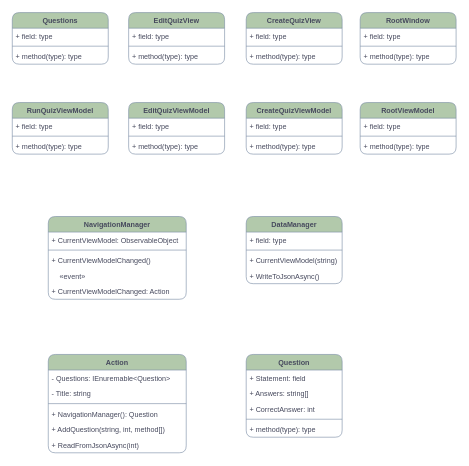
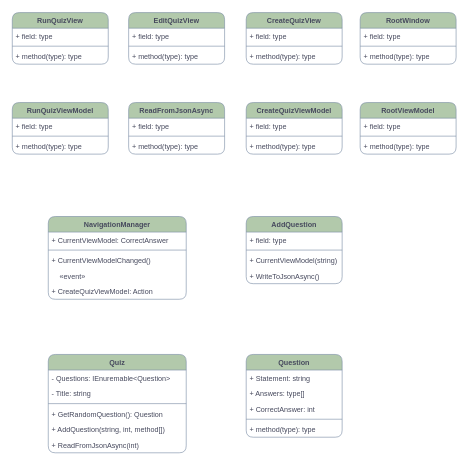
  <mxCell id="0" />
  <mxCell id="1" parent="0" />
- <mxCell id="2" value="Questions" style="swimlane;fontStyle=1;align=center;verticalAlign=top;childLayout=stackLayout;horizontal=1;startSize=26;horizontalStack=0;resizeParent=1;resizeParentMax=0;resizeLast=0;collapsible=1;marginBottom=0;rounded=1;fillColor=#B2C9AB;strokeColor=#788AA3;fontColor=#46495D;" parent="1" vertex="1"><mxGeometry x="20" y="20" width="160" height="86" as="geometry" /></mxCell>
+ <mxCell id="2" value="RunQuizView" style="swimlane;fontStyle=1;align=center;verticalAlign=top;childLayout=stackLayout;horizontal=1;startSize=26;horizontalStack=0;resizeParent=1;resizeParentMax=0;resizeLast=0;collapsible=1;marginBottom=0;rounded=1;fillColor=#B2C9AB;strokeColor=#788AA3;fontColor=#46495D;" parent="1" vertex="1"><mxGeometry x="20" y="20" width="160" height="86" as="geometry" /></mxCell>
  <mxCell id="3" value="+ field: type" style="text;strokeColor=none;fillColor=none;align=left;verticalAlign=top;spacingLeft=4;spacingRight=4;overflow=hidden;rotatable=0;points=[[0,0.5],[1,0.5]];portConstraint=eastwest;rounded=1;fontColor=#46495D;" parent="2" vertex="1"><mxGeometry y="26" width="160" height="26" as="geometry" /></mxCell>
  <mxCell id="4" value="" style="line;strokeWidth=1;fillColor=none;align=left;verticalAlign=middle;spacingTop=-1;spacingLeft=3;spacingRight=3;rotatable=0;labelPosition=right;points=[];portConstraint=eastwest;strokeColor=#788AA3;rounded=1;fontColor=#46495D;" parent="2" vertex="1"><mxGeometry y="52" width="160" height="8" as="geometry" /></mxCell>
  <mxCell id="5" value="+ method(type): type" style="text;strokeColor=none;fillColor=none;align=left;verticalAlign=top;spacingLeft=4;spacingRight=4;overflow=hidden;rotatable=0;points=[[0,0.5],[1,0.5]];portConstraint=eastwest;rounded=1;fontColor=#46495D;" parent="2" vertex="1"><mxGeometry y="60" width="160" height="26" as="geometry" /></mxCell>
  <mxCell id="6" value="RunQuizViewModel" style="swimlane;fontStyle=1;align=center;verticalAlign=top;childLayout=stackLayout;horizontal=1;startSize=26;horizontalStack=0;resizeParent=1;resizeParentMax=0;resizeLast=0;collapsible=1;marginBottom=0;rounded=1;fillColor=#B2C9AB;strokeColor=#788AA3;fontColor=#46495D;" parent="1" vertex="1"><mxGeometry x="20" y="170" width="160" height="86" as="geometry" /></mxCell>
  <mxCell id="7" value="+ field: type" style="text;strokeColor=none;fillColor=none;align=left;verticalAlign=top;spacingLeft=4;spacingRight=4;overflow=hidden;rotatable=0;points=[[0,0.5],[1,0.5]];portConstraint=eastwest;rounded=1;fontColor=#46495D;" parent="6" vertex="1"><mxGeometry y="26" width="160" height="26" as="geometry" /></mxCell>
  <mxCell id="8" value="" style="line;strokeWidth=1;fillColor=none;align=left;verticalAlign=middle;spacingTop=-1;spacingLeft=3;spacingRight=3;rotatable=0;labelPosition=right;points=[];portConstraint=eastwest;strokeColor=#788AA3;rounded=1;fontColor=#46495D;" parent="6" vertex="1"><mxGeometry y="52" width="160" height="8" as="geometry" /></mxCell>
  <mxCell id="9" value="+ method(type): type" style="text;strokeColor=none;fillColor=none;align=left;verticalAlign=top;spacingLeft=4;spacingRight=4;overflow=hidden;rotatable=0;points=[[0,0.5],[1,0.5]];portConstraint=eastwest;rounded=1;fontColor=#46495D;" parent="6" vertex="1"><mxGeometry y="60" width="160" height="26" as="geometry" /></mxCell>
  <mxCell id="10" value="EditQuizView" style="swimlane;fontStyle=1;align=center;verticalAlign=top;childLayout=stackLayout;horizontal=1;startSize=26;horizontalStack=0;resizeParent=1;resizeParentMax=0;resizeLast=0;collapsible=1;marginBottom=0;rounded=1;fillColor=#B2C9AB;strokeColor=#788AA3;fontColor=#46495D;" parent="1" vertex="1"><mxGeometry x="214" y="20" width="160" height="86" as="geometry" /></mxCell>
  <mxCell id="11" value="+ field: type" style="text;strokeColor=none;fillColor=none;align=left;verticalAlign=top;spacingLeft=4;spacingRight=4;overflow=hidden;rotatable=0;points=[[0,0.5],[1,0.5]];portConstraint=eastwest;rounded=1;fontColor=#46495D;" parent="10" vertex="1"><mxGeometry y="26" width="160" height="26" as="geometry" /></mxCell>
  <mxCell id="12" value="" style="line;strokeWidth=1;fillColor=none;align=left;verticalAlign=middle;spacingTop=-1;spacingLeft=3;spacingRight=3;rotatable=0;labelPosition=right;points=[];portConstraint=eastwest;strokeColor=#788AA3;rounded=1;fontColor=#46495D;" parent="10" vertex="1"><mxGeometry y="52" width="160" height="8" as="geometry" /></mxCell>
  <mxCell id="13" value="+ method(type): type" style="text;strokeColor=none;fillColor=none;align=left;verticalAlign=top;spacingLeft=4;spacingRight=4;overflow=hidden;rotatable=0;points=[[0,0.5],[1,0.5]];portConstraint=eastwest;rounded=1;fontColor=#46495D;" parent="10" vertex="1"><mxGeometry y="60" width="160" height="26" as="geometry" /></mxCell>
- <mxCell id="14" value="EditQuizViewModel" style="swimlane;fontStyle=1;align=center;verticalAlign=top;childLayout=stackLayout;horizontal=1;startSize=26;horizontalStack=0;resizeParent=1;resizeParentMax=0;resizeLast=0;collapsible=1;marginBottom=0;rounded=1;fillColor=#B2C9AB;strokeColor=#788AA3;fontColor=#46495D;" parent="1" vertex="1"><mxGeometry x="214" y="170" width="160" height="86" as="geometry" /></mxCell>
+ <mxCell id="14" value="ReadFromJsonAsync" style="swimlane;fontStyle=1;align=center;verticalAlign=top;childLayout=stackLayout;horizontal=1;startSize=26;horizontalStack=0;resizeParent=1;resizeParentMax=0;resizeLast=0;collapsible=1;marginBottom=0;rounded=1;fillColor=#B2C9AB;strokeColor=#788AA3;fontColor=#46495D;" parent="1" vertex="1"><mxGeometry x="214" y="170" width="160" height="86" as="geometry" /></mxCell>
  <mxCell id="15" value="+ field: type" style="text;strokeColor=none;fillColor=none;align=left;verticalAlign=top;spacingLeft=4;spacingRight=4;overflow=hidden;rotatable=0;points=[[0,0.5],[1,0.5]];portConstraint=eastwest;rounded=1;fontColor=#46495D;" parent="14" vertex="1"><mxGeometry y="26" width="160" height="26" as="geometry" /></mxCell>
  <mxCell id="16" value="" style="line;strokeWidth=1;fillColor=none;align=left;verticalAlign=middle;spacingTop=-1;spacingLeft=3;spacingRight=3;rotatable=0;labelPosition=right;points=[];portConstraint=eastwest;strokeColor=#788AA3;rounded=1;fontColor=#46495D;" parent="14" vertex="1"><mxGeometry y="52" width="160" height="8" as="geometry" /></mxCell>
  <mxCell id="17" value="+ method(type): type" style="text;strokeColor=none;fillColor=none;align=left;verticalAlign=top;spacingLeft=4;spacingRight=4;overflow=hidden;rotatable=0;points=[[0,0.5],[1,0.5]];portConstraint=eastwest;rounded=1;fontColor=#46495D;" parent="14" vertex="1"><mxGeometry y="60" width="160" height="26" as="geometry" /></mxCell>
  <mxCell id="18" value="CreateQuizView" style="swimlane;fontStyle=1;align=center;verticalAlign=top;childLayout=stackLayout;horizontal=1;startSize=26;horizontalStack=0;resizeParent=1;resizeParentMax=0;resizeLast=0;collapsible=1;marginBottom=0;rounded=1;fillColor=#B2C9AB;strokeColor=#788AA3;fontColor=#46495D;" parent="1" vertex="1"><mxGeometry x="410" y="20" width="160" height="86" as="geometry" /></mxCell>
  <mxCell id="19" value="+ field: type" style="text;strokeColor=none;fillColor=none;align=left;verticalAlign=top;spacingLeft=4;spacingRight=4;overflow=hidden;rotatable=0;points=[[0,0.5],[1,0.5]];portConstraint=eastwest;rounded=1;fontColor=#46495D;" parent="18" vertex="1"><mxGeometry y="26" width="160" height="26" as="geometry" /></mxCell>
  <mxCell id="20" value="" style="line;strokeWidth=1;fillColor=none;align=left;verticalAlign=middle;spacingTop=-1;spacingLeft=3;spacingRight=3;rotatable=0;labelPosition=right;points=[];portConstraint=eastwest;strokeColor=#788AA3;rounded=1;fontColor=#46495D;" parent="18" vertex="1"><mxGeometry y="52" width="160" height="8" as="geometry" /></mxCell>
  <mxCell id="21" value="+ method(type): type" style="text;strokeColor=none;fillColor=none;align=left;verticalAlign=top;spacingLeft=4;spacingRight=4;overflow=hidden;rotatable=0;points=[[0,0.5],[1,0.5]];portConstraint=eastwest;rounded=1;fontColor=#46495D;" parent="18" vertex="1"><mxGeometry y="60" width="160" height="26" as="geometry" /></mxCell>
  <mxCell id="22" value="CreateQuizViewModel" style="swimlane;fontStyle=1;align=center;verticalAlign=top;childLayout=stackLayout;horizontal=1;startSize=26;horizontalStack=0;resizeParent=1;resizeParentMax=0;resizeLast=0;collapsible=1;marginBottom=0;rounded=1;fillColor=#B2C9AB;strokeColor=#788AA3;fontColor=#46495D;" parent="1" vertex="1"><mxGeometry x="410" y="170" width="160" height="86" as="geometry" /></mxCell>
  <mxCell id="23" value="+ field: type" style="text;strokeColor=none;fillColor=none;align=left;verticalAlign=top;spacingLeft=4;spacingRight=4;overflow=hidden;rotatable=0;points=[[0,0.5],[1,0.5]];portConstraint=eastwest;rounded=1;fontColor=#46495D;" parent="22" vertex="1"><mxGeometry y="26" width="160" height="26" as="geometry" /></mxCell>
  <mxCell id="24" value="" style="line;strokeWidth=1;fillColor=none;align=left;verticalAlign=middle;spacingTop=-1;spacingLeft=3;spacingRight=3;rotatable=0;labelPosition=right;points=[];portConstraint=eastwest;strokeColor=#788AA3;rounded=1;fontColor=#46495D;" parent="22" vertex="1"><mxGeometry y="52" width="160" height="8" as="geometry" /></mxCell>
  <mxCell id="25" value="+ method(type): type" style="text;strokeColor=none;fillColor=none;align=left;verticalAlign=top;spacingLeft=4;spacingRight=4;overflow=hidden;rotatable=0;points=[[0,0.5],[1,0.5]];portConstraint=eastwest;rounded=1;fontColor=#46495D;" parent="22" vertex="1"><mxGeometry y="60" width="160" height="26" as="geometry" /></mxCell>
- <mxCell id="26" value="Action" style="swimlane;fontStyle=1;align=center;verticalAlign=top;childLayout=stackLayout;horizontal=1;startSize=26;horizontalStack=0;resizeParent=1;resizeParentMax=0;resizeLast=0;collapsible=1;marginBottom=0;rounded=1;fillColor=#B2C9AB;strokeColor=#788AA3;fontColor=#46495D;" parent="1" vertex="1"><mxGeometry x="80" y="590" width="230" height="164" as="geometry" /></mxCell>
+ <mxCell id="26" value="Quiz" style="swimlane;fontStyle=1;align=center;verticalAlign=top;childLayout=stackLayout;horizontal=1;startSize=26;horizontalStack=0;resizeParent=1;resizeParentMax=0;resizeLast=0;collapsible=1;marginBottom=0;rounded=1;fillColor=#B2C9AB;strokeColor=#788AA3;fontColor=#46495D;" parent="1" vertex="1"><mxGeometry x="80" y="590" width="230" height="164" as="geometry" /></mxCell>
  <mxCell id="27" value="- Questions: IEnuremable&lt;Question&gt;    " style="text;strokeColor=none;fillColor=none;align=left;verticalAlign=top;spacingLeft=4;spacingRight=4;overflow=hidden;rotatable=0;points=[[0,0.5],[1,0.5]];portConstraint=eastwest;rounded=1;fontColor=#46495D;" parent="26" vertex="1"><mxGeometry y="26" width="230" height="26" as="geometry" /></mxCell>
  <mxCell id="28" value="- Title: string" style="text;strokeColor=none;fillColor=none;align=left;verticalAlign=top;spacingLeft=4;spacingRight=4;overflow=hidden;rotatable=0;points=[[0,0.5],[1,0.5]];portConstraint=eastwest;rounded=1;fontColor=#46495D;" vertex="1" parent="26"><mxGeometry y="52" width="230" height="26" as="geometry" /></mxCell>
  <mxCell id="29" value="" style="line;strokeWidth=1;fillColor=none;align=left;verticalAlign=middle;spacingTop=-1;spacingLeft=3;spacingRight=3;rotatable=0;labelPosition=right;points=[];portConstraint=eastwest;strokeColor=#788AA3;rounded=1;fontColor=#46495D;" parent="26" vertex="1"><mxGeometry y="78" width="230" height="8" as="geometry" /></mxCell>
- <mxCell id="30" value="+ NavigationManager(): Question" style="text;strokeColor=none;fillColor=none;align=left;verticalAlign=top;spacingLeft=4;spacingRight=4;overflow=hidden;rotatable=0;points=[[0,0.5],[1,0.5]];portConstraint=eastwest;rounded=1;fontColor=#46495D;" vertex="1" parent="26"><mxGeometry y="86" width="230" height="26" as="geometry" /></mxCell>
+ <mxCell id="30" value="+ GetRandomQuestion(): Question" style="text;strokeColor=none;fillColor=none;align=left;verticalAlign=top;spacingLeft=4;spacingRight=4;overflow=hidden;rotatable=0;points=[[0,0.5],[1,0.5]];portConstraint=eastwest;rounded=1;fontColor=#46495D;" vertex="1" parent="26"><mxGeometry y="86" width="230" height="26" as="geometry" /></mxCell>
  <mxCell id="31" value="+ AddQuestion(string, int, method[])" style="text;strokeColor=none;fillColor=none;align=left;verticalAlign=top;spacingLeft=4;spacingRight=4;overflow=hidden;rotatable=0;points=[[0,0.5],[1,0.5]];portConstraint=eastwest;rounded=1;fontColor=#46495D;" vertex="1" parent="26"><mxGeometry y="112" width="230" height="26" as="geometry" /></mxCell>
  <mxCell id="32" value="+ ReadFromJsonAsync(int)" style="text;strokeColor=none;fillColor=none;align=left;verticalAlign=top;spacingLeft=4;spacingRight=4;overflow=hidden;rotatable=0;points=[[0,0.5],[1,0.5]];portConstraint=eastwest;rounded=1;fontColor=#46495D;" parent="26" vertex="1"><mxGeometry y="138" width="230" height="26" as="geometry" /></mxCell>
  <mxCell id="33" value="Question" style="swimlane;fontStyle=1;align=center;verticalAlign=top;childLayout=stackLayout;horizontal=1;startSize=26;horizontalStack=0;resizeParent=1;resizeParentMax=0;resizeLast=0;collapsible=1;marginBottom=0;rounded=1;fillColor=#B2C9AB;strokeColor=#788AA3;fontColor=#46495D;" parent="1" vertex="1"><mxGeometry x="410" y="590" width="160" height="138" as="geometry" /></mxCell>
- <mxCell id="34" value="+ Statement: field" style="text;strokeColor=none;fillColor=none;align=left;verticalAlign=top;spacingLeft=4;spacingRight=4;overflow=hidden;rotatable=0;points=[[0,0.5],[1,0.5]];portConstraint=eastwest;rounded=1;fontColor=#46495D;" vertex="1" parent="33"><mxGeometry y="26" width="160" height="26" as="geometry" /></mxCell>
- <mxCell id="35" value="+ Answers: string[]    " style="text;strokeColor=none;fillColor=none;align=left;verticalAlign=top;spacingLeft=4;spacingRight=4;overflow=hidden;rotatable=0;points=[[0,0.5],[1,0.5]];portConstraint=eastwest;rounded=1;fontColor=#46495D;" vertex="1" parent="33"><mxGeometry y="52" width="160" height="26" as="geometry" /></mxCell>
+ <mxCell id="34" value="+ Statement: string" style="text;strokeColor=none;fillColor=none;align=left;verticalAlign=top;spacingLeft=4;spacingRight=4;overflow=hidden;rotatable=0;points=[[0,0.5],[1,0.5]];portConstraint=eastwest;rounded=1;fontColor=#46495D;" vertex="1" parent="33"><mxGeometry y="26" width="160" height="26" as="geometry" /></mxCell>
+ <mxCell id="35" value="+ Answers: type[]    " style="text;strokeColor=none;fillColor=none;align=left;verticalAlign=top;spacingLeft=4;spacingRight=4;overflow=hidden;rotatable=0;points=[[0,0.5],[1,0.5]];portConstraint=eastwest;rounded=1;fontColor=#46495D;" vertex="1" parent="33"><mxGeometry y="52" width="160" height="26" as="geometry" /></mxCell>
  <mxCell id="36" value="+ CorrectAnswer: int" style="text;strokeColor=none;fillColor=none;align=left;verticalAlign=top;spacingLeft=4;spacingRight=4;overflow=hidden;rotatable=0;points=[[0,0.5],[1,0.5]];portConstraint=eastwest;rounded=1;fontColor=#46495D;" parent="33" vertex="1"><mxGeometry y="78" width="160" height="26" as="geometry" /></mxCell>
  <mxCell id="37" value="" style="line;strokeWidth=1;fillColor=none;align=left;verticalAlign=middle;spacingTop=-1;spacingLeft=3;spacingRight=3;rotatable=0;labelPosition=right;points=[];portConstraint=eastwest;strokeColor=#788AA3;rounded=1;fontColor=#46495D;" parent="33" vertex="1"><mxGeometry y="104" width="160" height="8" as="geometry" /></mxCell>
  <mxCell id="38" value="+ method(type): type" style="text;strokeColor=none;fillColor=none;align=left;verticalAlign=top;spacingLeft=4;spacingRight=4;overflow=hidden;rotatable=0;points=[[0,0.5],[1,0.5]];portConstraint=eastwest;rounded=1;fontColor=#46495D;" parent="33" vertex="1"><mxGeometry y="112" width="160" height="26" as="geometry" /></mxCell>
  <mxCell id="39" value="NavigationManager" style="swimlane;fontStyle=1;align=center;verticalAlign=top;childLayout=stackLayout;horizontal=1;startSize=26;horizontalStack=0;resizeParent=1;resizeParentMax=0;resizeLast=0;collapsible=1;marginBottom=0;rounded=1;fillColor=#B2C9AB;strokeColor=#788AA3;fontColor=#46495D;" vertex="1" parent="1"><mxGeometry x="80" y="360" width="230" height="138" as="geometry" /></mxCell>
- <mxCell id="40" value="+ CurrentViewModel: ObservableObject" style="text;strokeColor=none;fillColor=none;align=left;verticalAlign=top;spacingLeft=4;spacingRight=4;overflow=hidden;rotatable=0;points=[[0,0.5],[1,0.5]];portConstraint=eastwest;rounded=1;fontColor=#46495D;" vertex="1" parent="39"><mxGeometry y="26" width="230" height="26" as="geometry" /></mxCell>
+ <mxCell id="40" value="+ CurrentViewModel: CorrectAnswer" style="text;strokeColor=none;fillColor=none;align=left;verticalAlign=top;spacingLeft=4;spacingRight=4;overflow=hidden;rotatable=0;points=[[0,0.5],[1,0.5]];portConstraint=eastwest;rounded=1;fontColor=#46495D;" vertex="1" parent="39"><mxGeometry y="26" width="230" height="26" as="geometry" /></mxCell>
  <mxCell id="41" value="" style="line;strokeWidth=1;fillColor=none;align=left;verticalAlign=middle;spacingTop=-1;spacingLeft=3;spacingRight=3;rotatable=0;labelPosition=right;points=[];portConstraint=eastwest;strokeColor=#788AA3;rounded=1;fontColor=#46495D;" vertex="1" parent="39"><mxGeometry y="52" width="230" height="8" as="geometry" /></mxCell>
  <mxCell id="42" value="+ CurrentViewModelChanged()" style="text;strokeColor=none;fillColor=none;align=left;verticalAlign=top;spacingLeft=4;spacingRight=4;overflow=hidden;rotatable=0;points=[[0,0.5],[1,0.5]];portConstraint=eastwest;rounded=1;fontColor=#46495D;" vertex="1" parent="39"><mxGeometry y="60" width="230" height="26" as="geometry" /></mxCell>
  <mxCell id="43" value="    «event»" style="text;strokeColor=none;fillColor=none;align=left;verticalAlign=top;spacingLeft=4;spacingRight=4;overflow=hidden;rotatable=0;points=[[0,0.5],[1,0.5]];portConstraint=eastwest;fontColor=#46495D;" vertex="1" parent="39"><mxGeometry y="86" width="230" height="26" as="geometry" /></mxCell>
- <mxCell id="44" value="+ CurrentViewModelChanged: Action" style="text;strokeColor=none;fillColor=none;align=left;verticalAlign=top;spacingLeft=4;spacingRight=4;overflow=hidden;rotatable=0;points=[[0,0.5],[1,0.5]];portConstraint=eastwest;rounded=1;fontColor=#46495D;" vertex="1" parent="39"><mxGeometry y="112" width="230" height="26" as="geometry" /></mxCell>
- <mxCell id="45" value="DataManager" style="swimlane;fontStyle=1;align=center;verticalAlign=top;childLayout=stackLayout;horizontal=1;startSize=26;horizontalStack=0;resizeParent=1;resizeParentMax=0;resizeLast=0;collapsible=1;marginBottom=0;rounded=1;fillColor=#B2C9AB;strokeColor=#788AA3;fontColor=#46495D;" vertex="1" parent="1"><mxGeometry x="410" y="360" width="160" height="112" as="geometry" /></mxCell>
+ <mxCell id="44" value="+ CreateQuizViewModel: Action" style="text;strokeColor=none;fillColor=none;align=left;verticalAlign=top;spacingLeft=4;spacingRight=4;overflow=hidden;rotatable=0;points=[[0,0.5],[1,0.5]];portConstraint=eastwest;rounded=1;fontColor=#46495D;" vertex="1" parent="39"><mxGeometry y="112" width="230" height="26" as="geometry" /></mxCell>
+ <mxCell id="45" value="AddQuestion" style="swimlane;fontStyle=1;align=center;verticalAlign=top;childLayout=stackLayout;horizontal=1;startSize=26;horizontalStack=0;resizeParent=1;resizeParentMax=0;resizeLast=0;collapsible=1;marginBottom=0;rounded=1;fillColor=#B2C9AB;strokeColor=#788AA3;fontColor=#46495D;" vertex="1" parent="1"><mxGeometry x="410" y="360" width="160" height="112" as="geometry" /></mxCell>
  <mxCell id="46" value="+ field: type" style="text;strokeColor=none;fillColor=none;align=left;verticalAlign=top;spacingLeft=4;spacingRight=4;overflow=hidden;rotatable=0;points=[[0,0.5],[1,0.5]];portConstraint=eastwest;rounded=1;fontColor=#46495D;" vertex="1" parent="45"><mxGeometry y="26" width="160" height="26" as="geometry" /></mxCell>
  <mxCell id="47" value="" style="line;strokeWidth=1;fillColor=none;align=left;verticalAlign=middle;spacingTop=-1;spacingLeft=3;spacingRight=3;rotatable=0;labelPosition=right;points=[];portConstraint=eastwest;strokeColor=#788AA3;rounded=1;fontColor=#46495D;" vertex="1" parent="45"><mxGeometry y="52" width="160" height="8" as="geometry" /></mxCell>
  <mxCell id="48" value="+ CurrentViewModel(string)" style="text;strokeColor=none;fillColor=none;align=left;verticalAlign=top;spacingLeft=4;spacingRight=4;overflow=hidden;rotatable=0;points=[[0,0.5],[1,0.5]];portConstraint=eastwest;rounded=1;fontColor=#46495D;" vertex="1" parent="45"><mxGeometry y="60" width="160" height="26" as="geometry" /></mxCell>
  <mxCell id="49" value="+ WriteToJsonAsync()" style="text;strokeColor=none;fillColor=none;align=left;verticalAlign=top;spacingLeft=4;spacingRight=4;overflow=hidden;rotatable=0;points=[[0,0.5],[1,0.5]];portConstraint=eastwest;rounded=1;fontColor=#46495D;" vertex="1" parent="45"><mxGeometry y="86" width="160" height="26" as="geometry" /></mxCell>
  <mxCell id="50" value="RootWindow" style="swimlane;fontStyle=1;align=center;verticalAlign=top;childLayout=stackLayout;horizontal=1;startSize=26;horizontalStack=0;resizeParent=1;resizeParentMax=0;resizeLast=0;collapsible=1;marginBottom=0;rounded=1;fillColor=#B2C9AB;strokeColor=#788AA3;fontColor=#46495D;" vertex="1" parent="1"><mxGeometry x="600" y="20" width="160" height="86" as="geometry" /></mxCell>
  <mxCell id="51" value="+ field: type" style="text;strokeColor=none;fillColor=none;align=left;verticalAlign=top;spacingLeft=4;spacingRight=4;overflow=hidden;rotatable=0;points=[[0,0.5],[1,0.5]];portConstraint=eastwest;rounded=1;fontColor=#46495D;" vertex="1" parent="50"><mxGeometry y="26" width="160" height="26" as="geometry" /></mxCell>
  <mxCell id="52" value="" style="line;strokeWidth=1;fillColor=none;align=left;verticalAlign=middle;spacingTop=-1;spacingLeft=3;spacingRight=3;rotatable=0;labelPosition=right;points=[];portConstraint=eastwest;strokeColor=#788AA3;rounded=1;fontColor=#46495D;" vertex="1" parent="50"><mxGeometry y="52" width="160" height="8" as="geometry" /></mxCell>
  <mxCell id="53" value="+ method(type): type" style="text;strokeColor=none;fillColor=none;align=left;verticalAlign=top;spacingLeft=4;spacingRight=4;overflow=hidden;rotatable=0;points=[[0,0.5],[1,0.5]];portConstraint=eastwest;rounded=1;fontColor=#46495D;" vertex="1" parent="50"><mxGeometry y="60" width="160" height="26" as="geometry" /></mxCell>
  <mxCell id="54" value="RootViewModel" style="swimlane;fontStyle=1;align=center;verticalAlign=top;childLayout=stackLayout;horizontal=1;startSize=26;horizontalStack=0;resizeParent=1;resizeParentMax=0;resizeLast=0;collapsible=1;marginBottom=0;rounded=1;fillColor=#B2C9AB;strokeColor=#788AA3;fontColor=#46495D;" vertex="1" parent="1"><mxGeometry x="600" y="170" width="160" height="86" as="geometry" /></mxCell>
  <mxCell id="55" value="+ field: type" style="text;strokeColor=none;fillColor=none;align=left;verticalAlign=top;spacingLeft=4;spacingRight=4;overflow=hidden;rotatable=0;points=[[0,0.5],[1,0.5]];portConstraint=eastwest;rounded=1;fontColor=#46495D;" vertex="1" parent="54"><mxGeometry y="26" width="160" height="26" as="geometry" /></mxCell>
  <mxCell id="56" value="" style="line;strokeWidth=1;fillColor=none;align=left;verticalAlign=middle;spacingTop=-1;spacingLeft=3;spacingRight=3;rotatable=0;labelPosition=right;points=[];portConstraint=eastwest;strokeColor=#788AA3;rounded=1;fontColor=#46495D;" vertex="1" parent="54"><mxGeometry y="52" width="160" height="8" as="geometry" /></mxCell>
  <mxCell id="57" value="+ method(type): type" style="text;strokeColor=none;fillColor=none;align=left;verticalAlign=top;spacingLeft=4;spacingRight=4;overflow=hidden;rotatable=0;points=[[0,0.5],[1,0.5]];portConstraint=eastwest;rounded=1;fontColor=#46495D;" vertex="1" parent="54"><mxGeometry y="60" width="160" height="26" as="geometry" /></mxCell>
